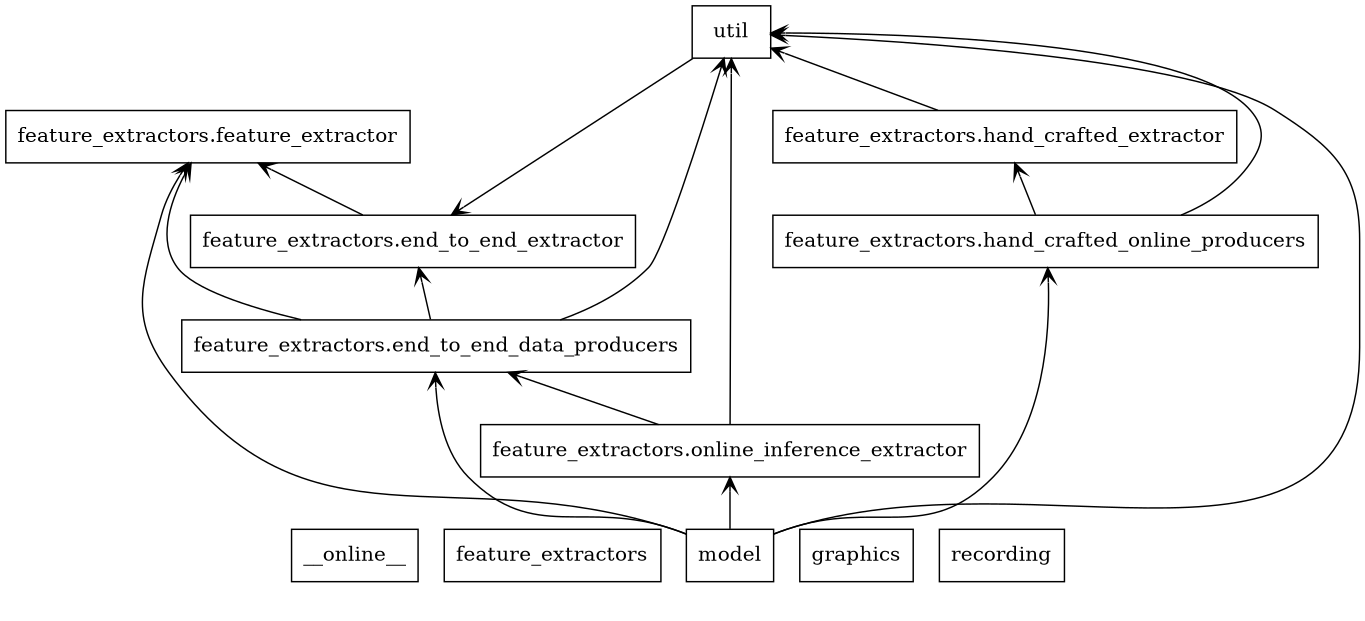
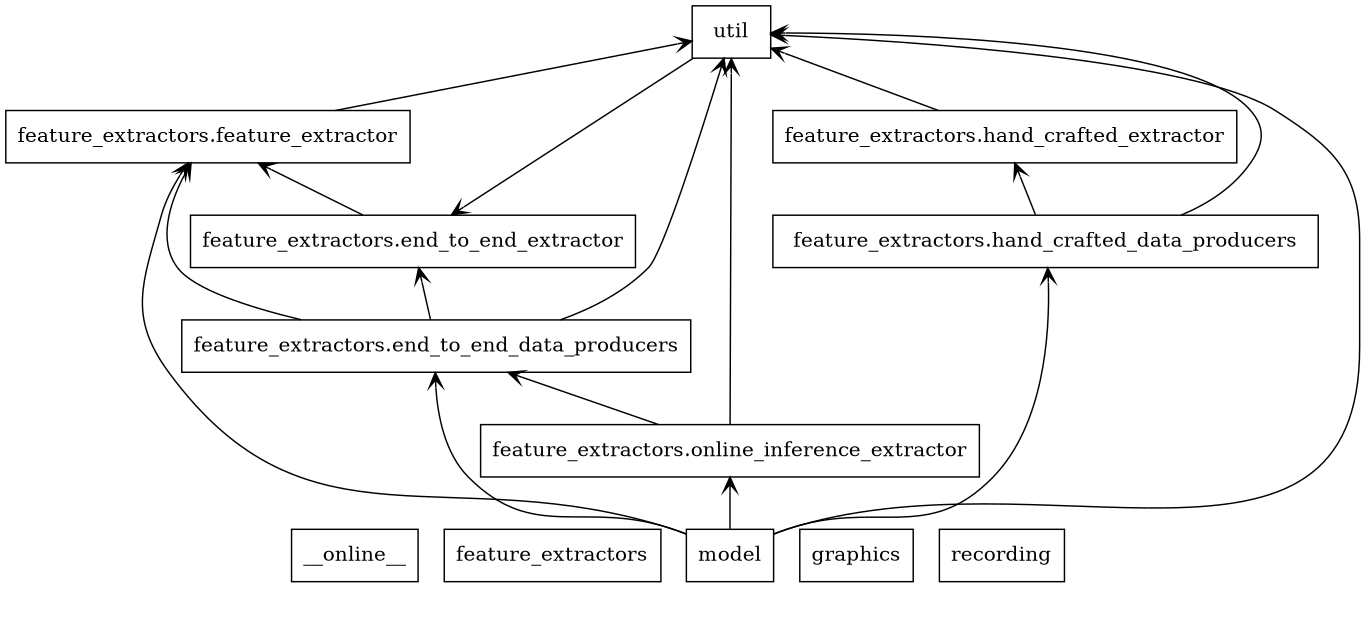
  digraph {
    rankdir=BT
    node [shape=box]
    edge [arrowhead=open arrowtail=none]
    n1 [label=__online__]
    n2 [label=feature_extractors]
    n3 [label="feature_extractors.end_to_end_data_producers"]
    n4 [label="feature_extractors.end_to_end_extractor"]
    n5 [label="feature_extractors.feature_extractor"]
    n6 [label=util]
-   n7 [label="feature_extractors.hand_crafted_online_producers"]
+   n7 [label="feature_extractors.hand_crafted_data_producers"]
    n8 [label="feature_extractors.hand_crafted_extractor"]
    n9 [label="feature_extractors.online_inference_extractor"]
    n10 [label=graphics]
    n11 [label=model]
    n12 [label=recording]
    n3 -> n4
    n3 -> n5
    n3 -> n6
    n4 -> n5
+   n5 -> n6
    n6 -> n4
    n7 -> n6
    n7 -> n8
    n8 -> n6
    n9 -> n3
    n9 -> n6
    n11 -> n3
    n11 -> n5
    n11 -> n6
    n11 -> n7
    n11 -> n9
  }
